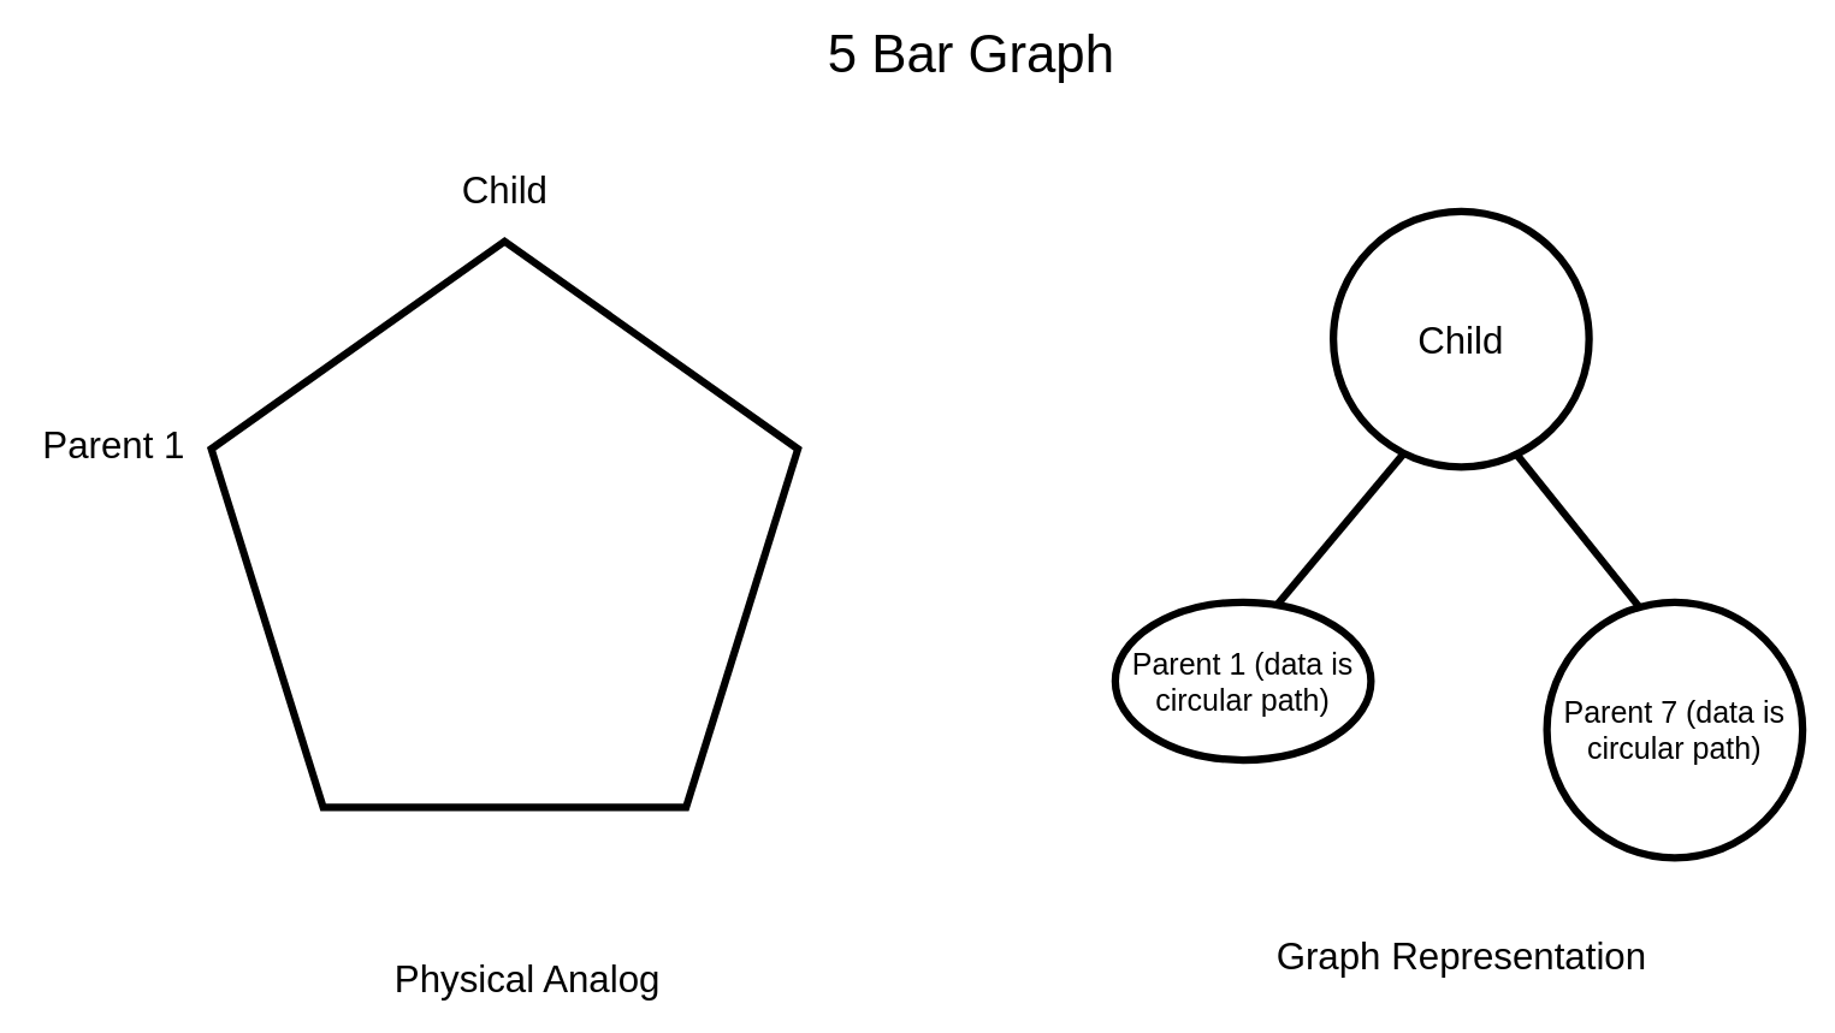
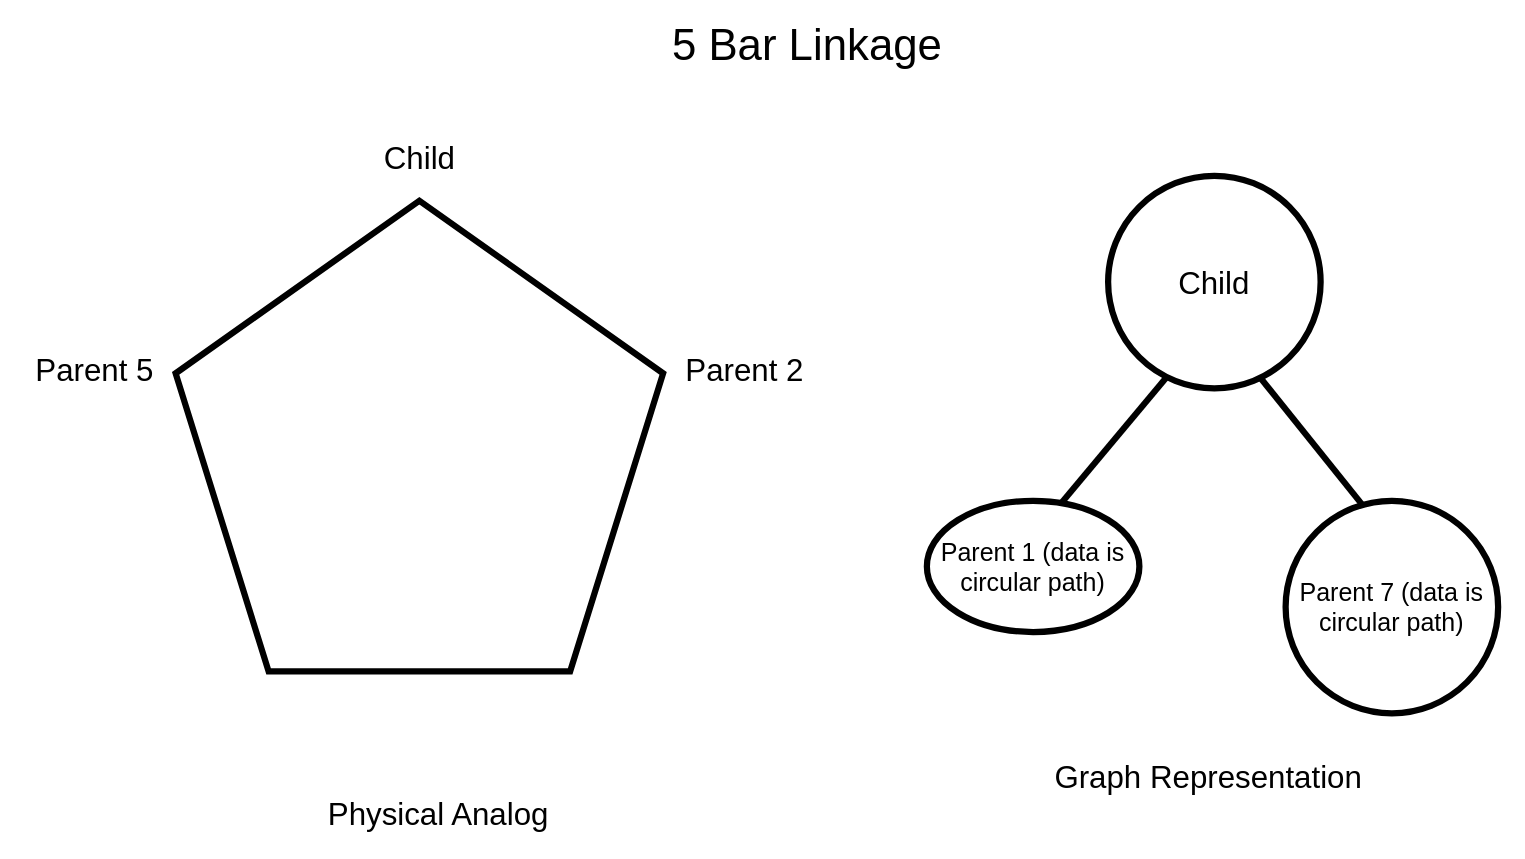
  <mxCell id="0" />
  <mxCell id="1" parent="0" />
  <mxCell id="2" value="&lt;font style=&quot;font-size: 25px&quot;&gt;Child&lt;/font&gt;" style="ellipse;whiteSpace=wrap;html=1;aspect=fixed;strokeWidth=5;" parent="1" vertex="1"><mxGeometry x="886" y="140" width="170" height="170" as="geometry" /></mxCell>
  <mxCell id="3" value="&lt;font style=&quot;font-size: 20px&quot;&gt;Parent 1 (data is circular path)&lt;/font&gt;" style="ellipse;whiteSpace=wrap;html=1;aspect=fixed;strokeWidth=5;" parent="1" vertex="1"><mxGeometry x="741" y="400" width="170" height="105" as="geometry" /></mxCell>
  <mxCell id="4" value="&lt;font style=&quot;font-size: 20px&quot;&gt;Parent 7 (data is circular path)&lt;/font&gt;" style="ellipse;whiteSpace=wrap;html=1;aspect=fixed;strokeWidth=5;" parent="1" vertex="1"><mxGeometry x="1028" y="400" width="170" height="170" as="geometry" /></mxCell>
  <mxCell id="5" value="" style="endArrow=none;html=1;rounded=0;fontSize=25;strokeWidth=5;exitX=0.629;exitY=0.024;exitDx=0;exitDy=0;exitPerimeter=0;entryX=0.271;entryY=0.953;entryDx=0;entryDy=0;entryPerimeter=0;" parent="1" source="3" target="2" edge="1"><mxGeometry width="50" height="50" relative="1" as="geometry"><mxPoint x="850" y="360" as="sourcePoint" /><mxPoint x="920" y="330" as="targetPoint" /></mxGeometry></mxCell>
  <mxCell id="6" value="" style="endArrow=none;html=1;rounded=0;fontSize=25;strokeWidth=5;exitX=0.365;exitY=0.024;exitDx=0;exitDy=0;exitPerimeter=0;entryX=0.718;entryY=0.953;entryDx=0;entryDy=0;entryPerimeter=0;" parent="1" source="4" target="2" edge="1"><mxGeometry width="50" height="50" relative="1" as="geometry"><mxPoint x="1090" y="370" as="sourcePoint" /><mxPoint x="1030" y="350" as="targetPoint" /></mxGeometry></mxCell>
  <mxCell id="7" value="" style="whiteSpace=wrap;html=1;shape=mxgraph.basic.pentagon;fontSize=20;strokeWidth=5;fillColor=none;" parent="1" vertex="1"><mxGeometry x="140" y="160" width="390" height="376.55" as="geometry" /></mxCell>
- <mxCell id="9" value="&lt;font style=&quot;font-size: 25px&quot;&gt;Parent 1&lt;/font&gt;" style="text;html=1;align=center;verticalAlign=middle;resizable=0;points=[];autosize=1;strokeColor=none;fillColor=none;fontSize=20;" parent="1" vertex="1"><mxGeometry x="20" y="280" width="110" height="30" as="geometry" /></mxCell>
+ <mxCell id="8" value="&lt;font style=&quot;font-size: 25px&quot;&gt;Parent 2&lt;/font&gt;" style="text;html=1;align=center;verticalAlign=middle;resizable=0;points=[];autosize=1;strokeColor=none;fillColor=none;fontSize=20;" parent="1" vertex="1"><mxGeometry x="540" y="280" width="110" height="30" as="geometry" /></mxCell>
+ <mxCell id="9" value="&lt;font style=&quot;font-size: 25px&quot;&gt;Parent 5&lt;/font&gt;" style="text;html=1;align=center;verticalAlign=middle;resizable=0;points=[];autosize=1;strokeColor=none;fillColor=none;fontSize=20;" parent="1" vertex="1"><mxGeometry x="20" y="280" width="110" height="30" as="geometry" /></mxCell>
  <mxCell id="10" value="&lt;font style=&quot;font-size: 25px&quot;&gt;Child&lt;/font&gt;" style="text;html=1;align=center;verticalAlign=middle;resizable=0;points=[];autosize=1;strokeColor=none;fillColor=none;fontSize=20;" parent="1" vertex="1"><mxGeometry x="300" y="110" width="70" height="30" as="geometry" /></mxCell>
- <mxCell id="11" value="&lt;font style=&quot;font-size: 35px&quot;&gt;5 Bar Graph&lt;/font&gt;" style="text;html=1;align=center;verticalAlign=middle;resizable=0;points=[];autosize=1;strokeColor=none;fillColor=none;fontSize=20;" parent="1" vertex="1"><mxGeometry y="20" width="230" height="30" as="geometry" x="530" /></mxCell>
+ <mxCell id="11" value="&lt;font style=&quot;font-size: 35px&quot;&gt;5 Bar Linkage&lt;/font&gt;" style="text;html=1;align=center;verticalAlign=middle;resizable=0;points=[];autosize=1;strokeColor=none;fillColor=none;fontSize=20;" parent="1" vertex="1"><mxGeometry y="20" width="230" height="30" as="geometry" x="530" /></mxCell>
  <mxCell id="12" value="&lt;font style=&quot;font-size: 25px&quot;&gt;Physical Analog&lt;/font&gt;" style="text;html=1;align=center;verticalAlign=middle;resizable=0;points=[];autosize=1;strokeColor=none;fillColor=none;fontSize=20;" parent="1" vertex="1"><mxGeometry x="255" y="635" width="190" height="30" as="geometry" /></mxCell>
- <mxCell id="13" value="&lt;font style=&quot;font-size: 25px&quot;&gt;Graph Representation&lt;/font&gt;" style="text;html=1;align=center;verticalAlign=middle;resizable=0;points=[];autosize=1;strokeColor=none;fillColor=none;fontSize=20;" parent="1" vertex="1"><mxGeometry x="841" y="620" width="260" height="30" as="geometry" /></mxCell>
+ <mxCell id="13" value="&lt;font style=&quot;font-size: 25px&quot;&gt;Graph Representation&lt;/font&gt;" style="text;html=1;align=center;verticalAlign=middle;resizable=0;points=[];autosize=1;strokeColor=none;fillColor=none;fontSize=20;" parent="1" vertex="1"><mxGeometry x="836" y="605" width="260" height="30" as="geometry" /></mxCell>
